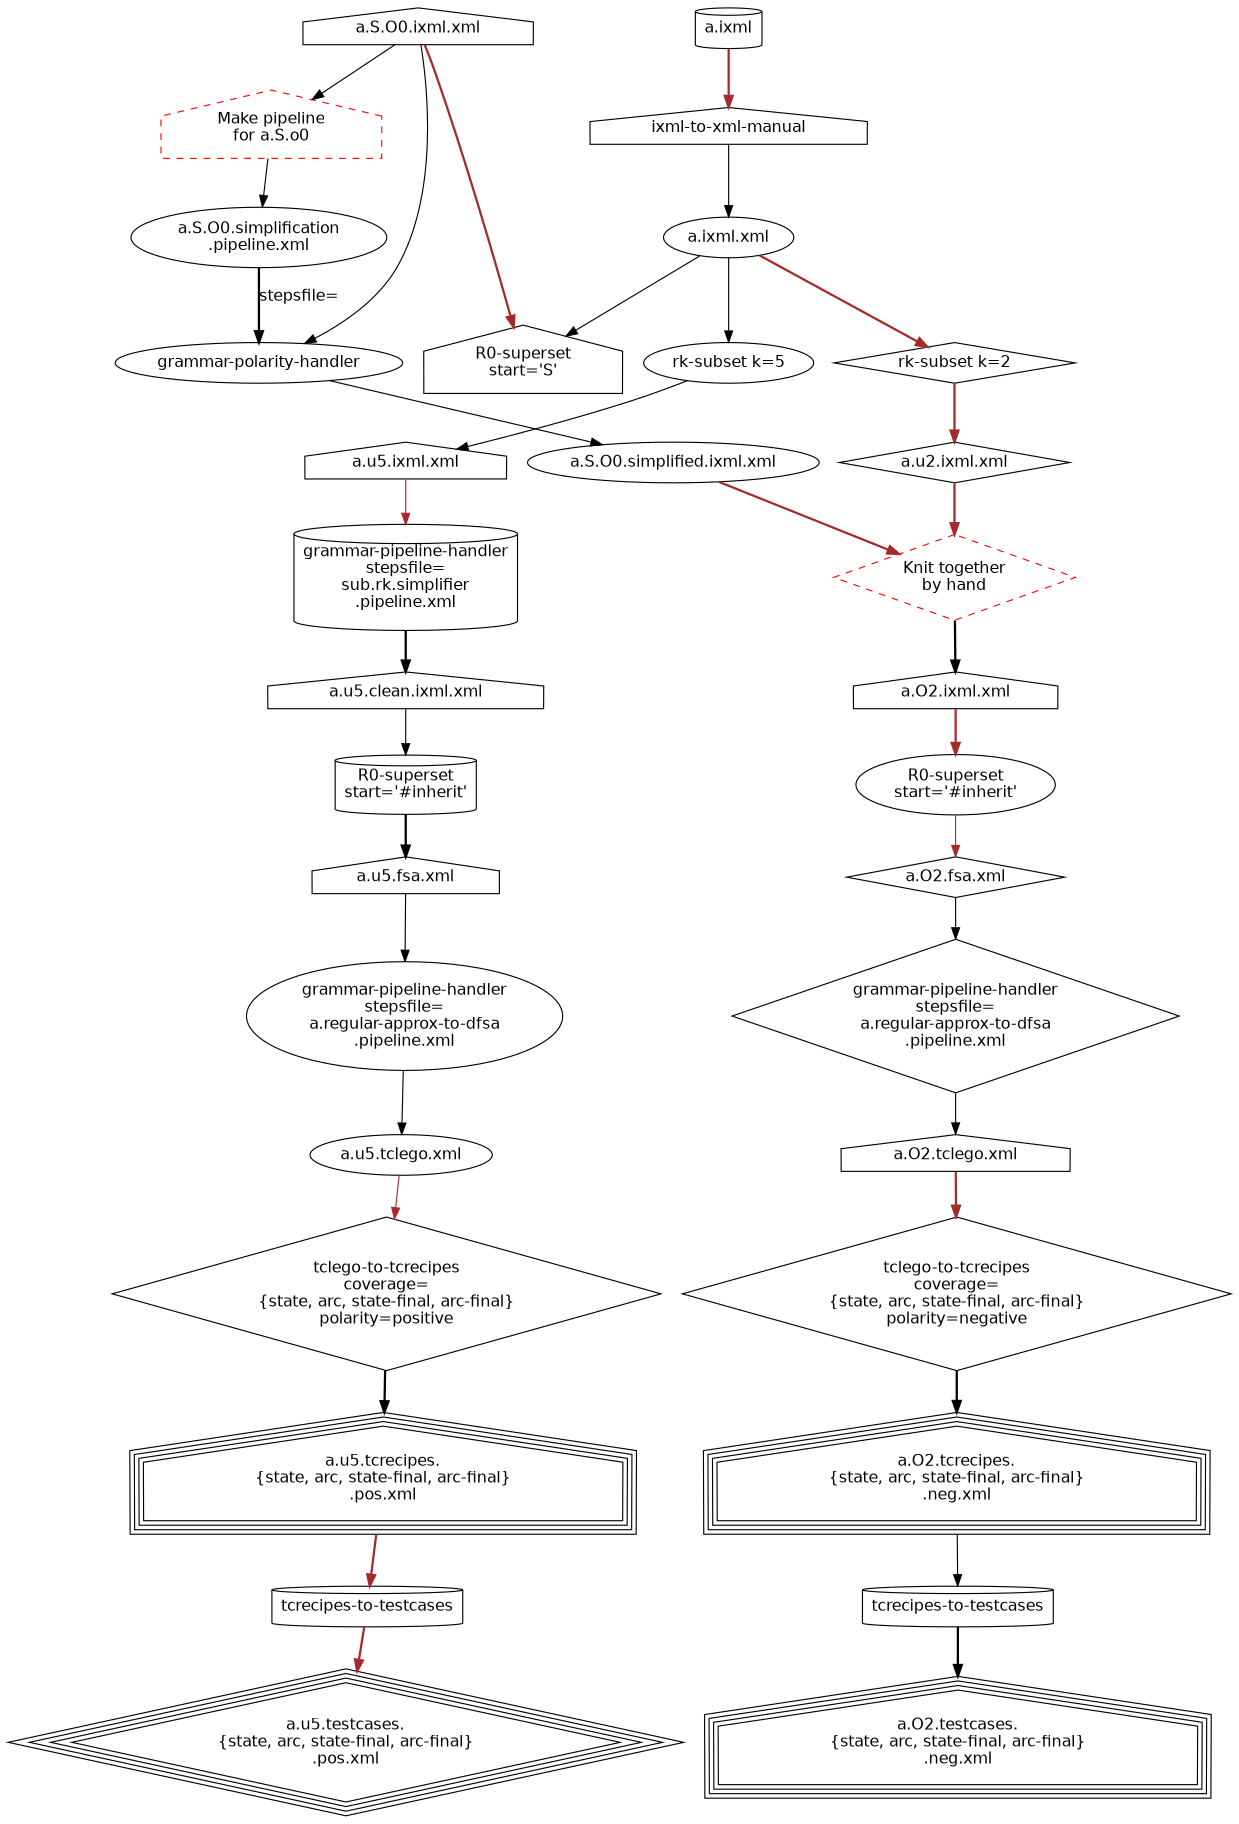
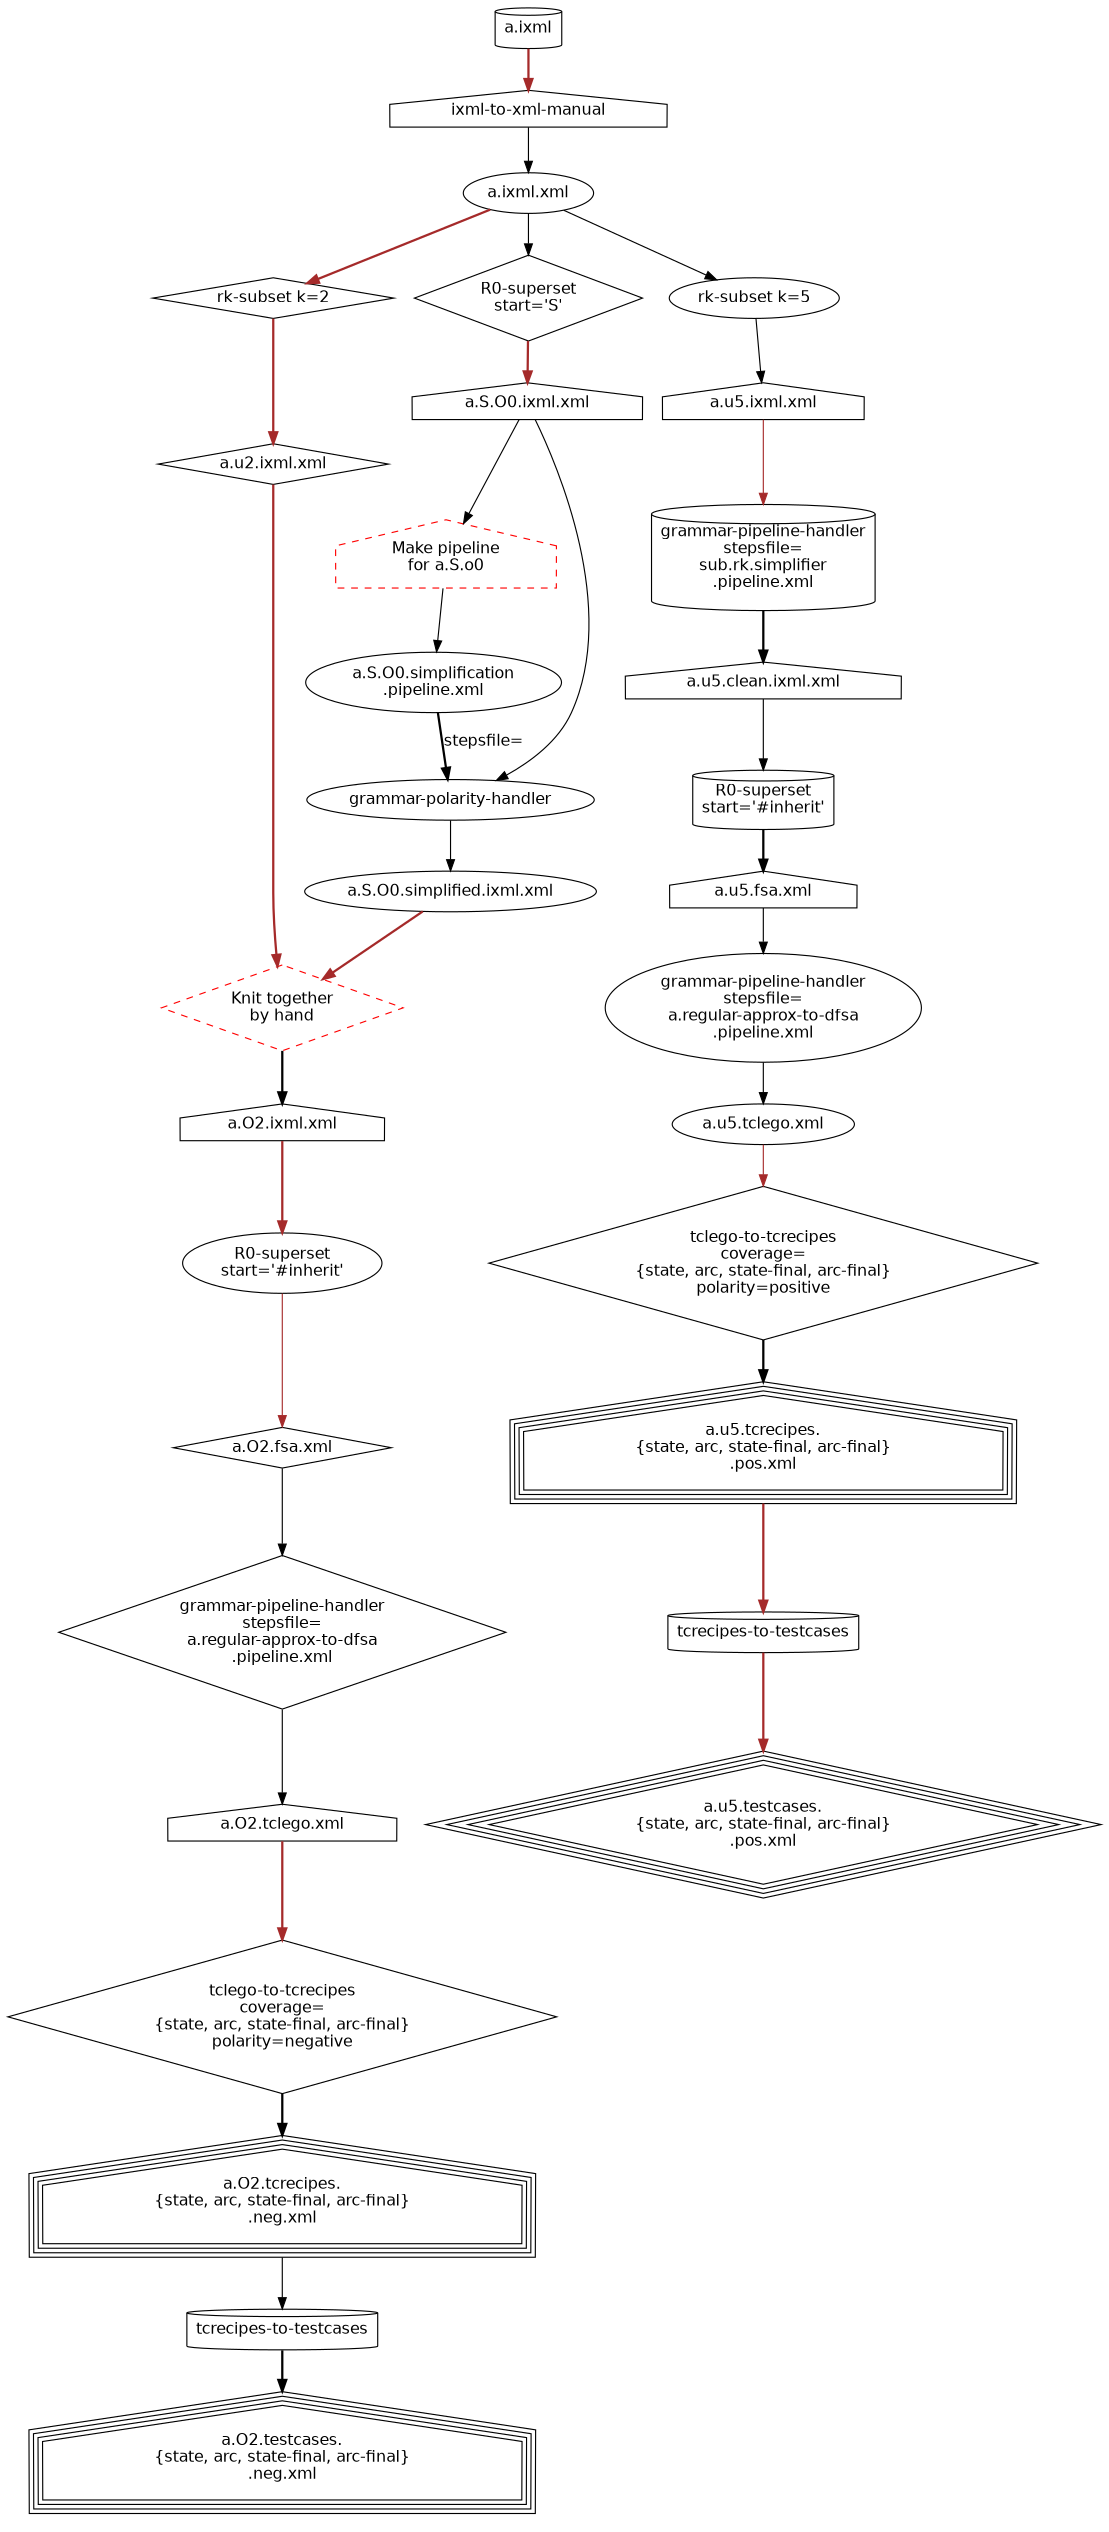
  digraph {
    fontname="DejaVu Sans"
    node [fontname="DejaVu Sans" shape=house]
    edge [color=black fontname="DejaVu Sans" style=bold]
    n1 [label="a.ixml" shape=cylinder]
    n2 [label="ixml-to-xml-manual"]
    n3 [label="a.ixml.xml" shape=ellipse]
    n4 [label="rk-subset k=2" shape=diamond]
    n5 [label="rk-subset k=5" shape=ellipse]
-   n6 [label="R0-superset\nstart='S'"]
+   n6 [label="R0-superset\nstart='S'" shape=diamond]
    n7 [label="a.u2.ixml.xml" shape=diamond]
    n8 [label="a.u5.ixml.xml"]
    n9 [label="a.S.O0.ixml.xml"]
    n10 [label="grammar-pipeline-handler\nstepsfile=\nsub.rk.simplifier\n.pipeline.xml" shape=cylinder]
    n11 [label="a.u5.clean.ixml.xml"]
    n12 [color=red label="Knit together\nby hand" shape=diamond style=dashed]
    n13 [label="a.O2.ixml.xml"]
    n14 [label="R0-superset\nstart='#inherit'" shape=cylinder]
    n15 [label="a.u5.fsa.xml"]
    n16 [label="grammar-polarity-handler" shape=ellipse]
    n17 [color=red label="Make pipeline\nfor a.S.o0" style=dashed]
    n18 [label="a.S.O0.simplified.ixml.xml" shape=ellipse]
    n19 [label="a.S.O0.simplification\n.pipeline.xml" shape=ellipse]
    n20 [label="R0-superset\nstart='#inherit'" shape=ellipse]
    n21 [label="a.O2.fsa.xml" shape=diamond]
    n22 [label="grammar-pipeline-handler\nstepsfile=\na.regular-approx-to-dfsa\n.pipeline.xml" shape=ellipse]
    n23 [label="a.u5.tclego.xml" shape=ellipse]
    n24 [label="grammar-pipeline-handler\nstepsfile=\na.regular-approx-to-dfsa\n.pipeline.xml" shape=diamond]
    n25 [label="a.O2.tclego.xml"]
    n26 [label="tclego-to-tcrecipes\ncoverage=\n{state, arc, state-final, arc-final}\npolarity=positive" shape=diamond]
    n27 [label="a.u5.tcrecipes.\n{state, arc, state-final, arc-final}\n.pos.xml" peripheries=4]
    n28 [label="tclego-to-tcrecipes\ncoverage=\n{state, arc, state-final, arc-final}\npolarity=negative" shape=diamond]
    n29 [label="a.O2.tcrecipes.\n{state, arc, state-final, arc-final}\n.neg.xml" peripheries=4]
    n30 [label="tcrecipes-to-testcases" shape=cylinder]
    n31 [label="a.u5.testcases.\n{state, arc, state-final, arc-final}\n.pos.xml" peripheries=4 shape=diamond]
    n32 [label="tcrecipes-to-testcases" shape=cylinder]
    n33 [label="a.O2.testcases.\n{state, arc, state-final, arc-final}\n.neg.xml" peripheries=4]
    n1 -> n2 [color=brown]
    n2 -> n3 [style=solid]
    n3 -> n4 [color=brown]
    n3 -> n5 [style=solid]
    n3 -> n6 [style=solid]
    n4 -> n7 [color=brown]
    n5 -> n8 [style=solid]
-   n9 -> n6 [color=brown]
+   n6 -> n9 [color=brown]
    n7 -> n12 [color=brown]
    n8 -> n10 [color=brown style=solid]
    n9 -> n16 [style=solid]
    n9 -> n17 [style=solid]
    n10 -> n11
    n11 -> n14 [style=solid]
    n12 -> n13
    n13 -> n20 [color=brown]
    n14 -> n15
    n15 -> n22 [style=solid]
    n16 -> n18 [style=solid]
    n17 -> n19 [style=solid]
    n18 -> n12 [color=brown]
    n19 -> n16 [label="stepsfile="]
    n20 -> n21 [color=brown style=solid]
    n21 -> n24 [style=solid]
    n22 -> n23 [style=solid]
    n23 -> n26 [color=brown style=solid]
    n24 -> n25 [style=solid]
    n25 -> n28 [color=brown]
    n26 -> n27
    n27 -> n30 [color=brown]
    n28 -> n29
    n29 -> n32 [style=solid]
    n30 -> n31 [color=brown]
    n32 -> n33
  }
